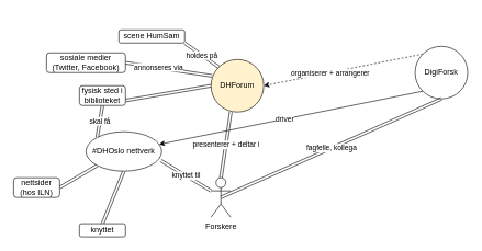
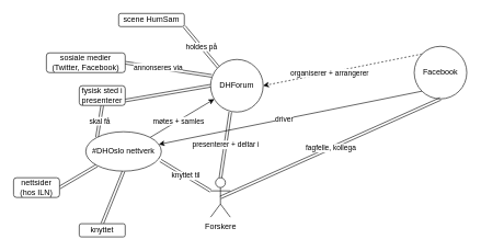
  <mxCell id="0" />
  <mxCell id="1" parent="0" />
  <mxCell id="2" style="edgeStyle=none;rounded=0;orthogonalLoop=1;jettySize=auto;html=1;exitX=0;exitY=0;exitDx=0;exitDy=0;entryX=1;entryY=0.5;entryDx=0;entryDy=0;dashed=1;" edge="1" parent="1" source="6" target="8"><mxGeometry relative="1" as="geometry" /></mxCell>
  <mxCell id="3" value="organiserer + arrangerer" style="edgeLabel;html=1;align=center;verticalAlign=middle;resizable=0;points=[];" vertex="1" connectable="0" parent="2"><mxGeometry x="0.169" y="1" relative="1" as="geometry"><mxPoint as="offset" /></mxGeometry></mxCell>
  <mxCell id="4" style="edgeStyle=none;rounded=0;orthogonalLoop=1;jettySize=auto;html=1;exitX=0;exitY=1;exitDx=0;exitDy=0;" edge="1" parent="1" source="6" target="14"><mxGeometry relative="1" as="geometry" /></mxCell>
  <mxCell id="5" value="driver" style="edgeLabel;html=1;align=center;verticalAlign=middle;resizable=0;points=[];" vertex="1" connectable="0" parent="4"><mxGeometry x="0.048" relative="1" as="geometry"><mxPoint as="offset" /></mxGeometry></mxCell>
- <mxCell id="6" value="DigiForsk" style="ellipse;whiteSpace=wrap;html=1;aspect=fixed;" vertex="1" parent="1"><mxGeometry x="630" y="70" width="80" height="80" as="geometry" /></mxCell>
+ <mxCell id="6" value="Facebook" style="ellipse;whiteSpace=wrap;html=1;aspect=fixed;" vertex="1" parent="1"><mxGeometry x="630" y="70" width="80" height="80" as="geometry" /></mxCell>
  <mxCell id="7" style="edgeStyle=none;shape=link;rounded=0;orthogonalLoop=1;jettySize=auto;html=1;exitX=0;exitY=0.5;exitDx=0;exitDy=0;entryX=1;entryY=0.75;entryDx=0;entryDy=0;" edge="1" parent="1" source="8" target="22"><mxGeometry relative="1" as="geometry" /></mxCell>
- <mxCell id="8" value="DHForum" style="ellipse;whiteSpace=wrap;html=1;aspect=fixed;fillColor=#fff2cc;" vertex="1" parent="1"><mxGeometry x="320" y="90" width="80" height="80" as="geometry" /></mxCell>
+ <mxCell id="8" value="DHForum" style="ellipse;whiteSpace=wrap;html=1;aspect=fixed;" vertex="1" parent="1"><mxGeometry x="320" y="90" width="80" height="80" as="geometry" /></mxCell>
  <mxCell id="9" style="edgeStyle=none;rounded=0;orthogonalLoop=1;jettySize=auto;html=1;exitX=0.5;exitY=1;exitDx=0;exitDy=0;entryX=0.5;entryY=0;entryDx=0;entryDy=0;shape=link;" edge="1" parent="1" source="14" target="15"><mxGeometry relative="1" as="geometry" /></mxCell>
  <mxCell id="10" style="edgeStyle=none;shape=link;rounded=0;orthogonalLoop=1;jettySize=auto;html=1;exitX=0;exitY=1;exitDx=0;exitDy=0;entryX=1;entryY=0.5;entryDx=0;entryDy=0;" edge="1" parent="1" source="14" target="16"><mxGeometry relative="1" as="geometry" /></mxCell>
+ <mxCell id="11" style="edgeStyle=none;rounded=0;orthogonalLoop=1;jettySize=auto;html=1;exitX=1;exitY=0;exitDx=0;exitDy=0;" edge="1" parent="1" source="14" target="8"><mxGeometry relative="1" as="geometry" /></mxCell>
+ <mxCell id="12" value="møtes + samles" style="edgeLabel;html=1;align=center;verticalAlign=middle;resizable=0;points=[];" vertex="1" connectable="0" parent="11"><mxGeometry x="-0.141" relative="1" as="geometry"><mxPoint as="offset" /></mxGeometry></mxCell>
  <mxCell id="13" value="skal få" style="edgeStyle=none;shape=link;rounded=0;orthogonalLoop=1;jettySize=auto;html=1;exitX=0;exitY=0;exitDx=0;exitDy=0;entryX=0.5;entryY=1;entryDx=0;entryDy=0;" edge="1" parent="1" source="14" target="22"><mxGeometry relative="1" as="geometry" /></mxCell>
  <mxCell id="14" value="#DHOslo nettverk" style="ellipse;whiteSpace=wrap;html=1;aspect=fixed;" vertex="1" parent="1"><mxGeometry x="130" y="200" width="115" height="60" as="geometry" /></mxCell>
  <mxCell id="15" value="knyttet" style="rounded=1;whiteSpace=wrap;html=1;" vertex="1" parent="1"><mxGeometry x="120" y="340" width="70" height="20" as="geometry" /></mxCell>
  <mxCell id="16" value="nettsider (hos ILN)" style="rounded=1;whiteSpace=wrap;html=1;" vertex="1" parent="1"><mxGeometry y="270" width="70" height="30" as="geometry" x="20" /></mxCell>
  <mxCell id="17" value="holdes på" style="edgeStyle=none;shape=link;rounded=0;orthogonalLoop=1;jettySize=auto;html=1;exitX=1;exitY=1;exitDx=0;exitDy=0;entryX=0;entryY=0;entryDx=0;entryDy=0;" edge="1" parent="1" source="18" target="8"><mxGeometry relative="1" as="geometry" /></mxCell>
- <mxCell id="18" value="scene HumSam" style="rounded=1;whiteSpace=wrap;html=1;" vertex="1" parent="1"><mxGeometry x="180" y="45" width="100" height="20" as="geometry" /></mxCell>
+ <mxCell id="18" value="scene HumSam" style="rounded=1;whiteSpace=wrap;html=1;" vertex="1" parent="1"><mxGeometry x="180" y="20" width="100" height="20" as="geometry" /></mxCell>
  <mxCell id="19" style="edgeStyle=none;shape=link;rounded=0;orthogonalLoop=1;jettySize=auto;html=1;exitX=1;exitY=0.5;exitDx=0;exitDy=0;entryX=0.021;entryY=0.313;entryDx=0;entryDy=0;entryPerimeter=0;" edge="1" parent="1" source="21" target="8"><mxGeometry relative="1" as="geometry" /></mxCell>
  <mxCell id="20" value="annonseres via" style="edgeLabel;html=1;align=center;verticalAlign=middle;resizable=0;points=[];" vertex="1" connectable="0" parent="19"><mxGeometry x="-0.255" y="1" relative="1" as="geometry"><mxPoint as="offset" /></mxGeometry></mxCell>
  <mxCell id="21" value="sosiale medier (Twitter, Facebook)" style="rounded=1;whiteSpace=wrap;html=1;" vertex="1" parent="1"><mxGeometry x="70" y="80" width="120" height="30" as="geometry" /></mxCell>
- <mxCell id="22" value="fysisk sted i biblioteket" style="rounded=1;whiteSpace=wrap;html=1;" vertex="1" parent="1"><mxGeometry x="120" y="130" width="70" height="30" as="geometry" /></mxCell>
+ <mxCell id="22" value="fysisk sted i presenterer" style="rounded=1;whiteSpace=wrap;html=1;" vertex="1" parent="1"><mxGeometry x="120" y="130" width="70" height="30" as="geometry" /></mxCell>
  <mxCell id="23" value="knyttet til" style="edgeStyle=none;shape=link;rounded=0;orthogonalLoop=1;jettySize=auto;html=1;exitX=0;exitY=0.333;exitDx=0;exitDy=0;exitPerimeter=0;entryX=0.988;entryY=0.729;entryDx=0;entryDy=0;entryPerimeter=0;" edge="1" parent="1" source="26" target="14"><mxGeometry relative="1" as="geometry" /></mxCell>
  <mxCell id="24" value="presenterer + deltar i" style="edgeStyle=none;shape=link;rounded=0;orthogonalLoop=1;jettySize=auto;html=1;exitX=0.5;exitY=0;exitDx=0;exitDy=0;exitPerimeter=0;entryX=0.375;entryY=1;entryDx=0;entryDy=0;entryPerimeter=0;" edge="1" parent="1" source="26" target="8"><mxGeometry relative="1" as="geometry" /></mxCell>
  <mxCell id="25" value="fagfelle, kollega" style="edgeStyle=none;shape=link;rounded=0;orthogonalLoop=1;jettySize=auto;html=1;exitX=0.5;exitY=0.5;exitDx=0;exitDy=0;exitPerimeter=0;entryX=0.5;entryY=1;entryDx=0;entryDy=0;" edge="1" parent="1" source="26" target="6"><mxGeometry relative="1" as="geometry" /></mxCell>
  <mxCell id="26" value="Forskere" style="shape=umlActor;verticalLabelPosition=bottom;verticalAlign=top;html=1;outlineConnect=0;" vertex="1" parent="1"><mxGeometry x="320" y="270" width="30" height="60" as="geometry" /></mxCell>
